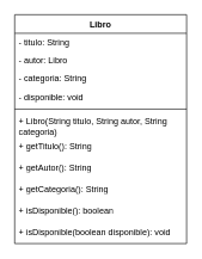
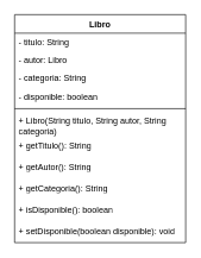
  <mxCell id="0" />
  <mxCell id="1" parent="0" />
  <mxCell id="2" value="Libro" style="swimlane;fontStyle=1;align=center;verticalAlign=top;childLayout=stackLayout;horizontal=1;startSize=26;horizontalStack=0;resizeParent=1;resizeParentMax=0;resizeLast=0;collapsible=1;marginBottom=0;whiteSpace=wrap;html=1;" vertex="1" parent="1"><mxGeometry x="20" y="20" width="240" height="320" as="geometry" /></mxCell>
  <mxCell id="3" value="- titulo: String" style="text;strokeColor=none;fillColor=none;align=left;verticalAlign=top;spacingLeft=4;spacingRight=4;overflow=hidden;rotatable=0;points=[[0,0.5],[1,0.5]];portConstraint=eastwest;whiteSpace=wrap;html=1;" vertex="1" parent="2"><mxGeometry y="26" width="240" height="24" as="geometry" /></mxCell>
  <mxCell id="4" value="- autor: Libro" style="text;strokeColor=none;fillColor=none;align=left;verticalAlign=top;spacingLeft=4;spacingRight=4;overflow=hidden;rotatable=0;points=[[0,0.5],[1,0.5]];portConstraint=eastwest;whiteSpace=wrap;html=1;" vertex="1" parent="2"><mxGeometry y="50" width="240" height="26" as="geometry" /></mxCell>
  <mxCell id="5" value="- categoria: String" style="text;strokeColor=none;fillColor=none;align=left;verticalAlign=top;spacingLeft=4;spacingRight=4;overflow=hidden;rotatable=0;points=[[0,0.5],[1,0.5]];portConstraint=eastwest;whiteSpace=wrap;html=1;" vertex="1" parent="2"><mxGeometry y="76" width="240" height="26" as="geometry" /></mxCell>
- <mxCell id="6" value="- disponible: void" style="text;strokeColor=none;fillColor=none;align=left;verticalAlign=top;spacingLeft=4;spacingRight=4;overflow=hidden;rotatable=0;points=[[0,0.5],[1,0.5]];portConstraint=eastwest;whiteSpace=wrap;html=1;" vertex="1" parent="2"><mxGeometry y="102" width="240" height="26" as="geometry" /></mxCell>
+ <mxCell id="6" value="- disponible: boolean" style="text;strokeColor=none;fillColor=none;align=left;verticalAlign=top;spacingLeft=4;spacingRight=4;overflow=hidden;rotatable=0;points=[[0,0.5],[1,0.5]];portConstraint=eastwest;whiteSpace=wrap;html=1;" vertex="1" parent="2"><mxGeometry y="102" width="240" height="26" as="geometry" /></mxCell>
  <mxCell id="7" value="" style="line;strokeWidth=1;fillColor=none;align=left;verticalAlign=middle;spacingTop=-1;spacingLeft=3;spacingRight=3;rotatable=0;labelPosition=right;points=[];portConstraint=eastwest;strokeColor=inherit;" vertex="1" parent="2"><mxGeometry y="128" width="240" height="8" as="geometry" /></mxCell>
  <mxCell id="8" value="+ Libro(String titulo, String autor, String categoria)" style="text;strokeColor=none;fillColor=none;align=left;verticalAlign=top;spacingLeft=4;spacingRight=4;overflow=hidden;rotatable=0;points=[[0,0.5],[1,0.5]];portConstraint=eastwest;whiteSpace=wrap;html=1;" vertex="1" parent="2"><mxGeometry y="136" width="240" height="34" as="geometry" /></mxCell>
  <mxCell id="9" value="+ getTitulo(): String&lt;br&gt;&lt;br&gt;" style="text;strokeColor=none;fillColor=none;align=left;verticalAlign=top;spacingLeft=4;spacingRight=4;overflow=hidden;rotatable=0;points=[[0,0.5],[1,0.5]];portConstraint=eastwest;whiteSpace=wrap;html=1;" vertex="1" parent="2"><mxGeometry y="170" width="240" height="30" as="geometry" /></mxCell>
  <mxCell id="10" value="+ getAutor(): String&lt;br&gt;" style="text;strokeColor=none;fillColor=none;align=left;verticalAlign=top;spacingLeft=4;spacingRight=4;overflow=hidden;rotatable=0;points=[[0,0.5],[1,0.5]];portConstraint=eastwest;whiteSpace=wrap;html=1;" vertex="1" parent="2"><mxGeometry y="200" width="240" height="30" as="geometry" /></mxCell>
  <mxCell id="11" value="+ getCategoria(): String" style="text;strokeColor=none;fillColor=none;align=left;verticalAlign=top;spacingLeft=4;spacingRight=4;overflow=hidden;rotatable=0;points=[[0,0.5],[1,0.5]];portConstraint=eastwest;whiteSpace=wrap;html=1;" vertex="1" parent="2"><mxGeometry y="230" width="240" height="30" as="geometry" /></mxCell>
  <mxCell id="12" value="+ isDisponible(): boolean" style="text;strokeColor=none;fillColor=none;align=left;verticalAlign=top;spacingLeft=4;spacingRight=4;overflow=hidden;rotatable=0;points=[[0,0.5],[1,0.5]];portConstraint=eastwest;whiteSpace=wrap;html=1;" vertex="1" parent="2"><mxGeometry y="260" width="240" height="30" as="geometry" /></mxCell>
- <mxCell id="13" value="+ isDisponible(boolean disponible): void" style="text;strokeColor=none;fillColor=none;align=left;verticalAlign=top;spacingLeft=4;spacingRight=4;overflow=hidden;rotatable=0;points=[[0,0.5],[1,0.5]];portConstraint=eastwest;whiteSpace=wrap;html=1;" vertex="1" parent="2"><mxGeometry y="290" width="240" height="30" as="geometry" /></mxCell>
+ <mxCell id="13" value="+ setDisponible(boolean disponible): void" style="text;strokeColor=none;fillColor=none;align=left;verticalAlign=top;spacingLeft=4;spacingRight=4;overflow=hidden;rotatable=0;points=[[0,0.5],[1,0.5]];portConstraint=eastwest;whiteSpace=wrap;html=1;" vertex="1" parent="2"><mxGeometry y="290" width="240" height="30" as="geometry" /></mxCell>
